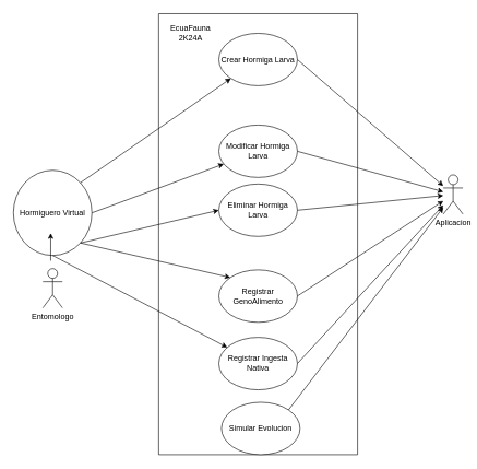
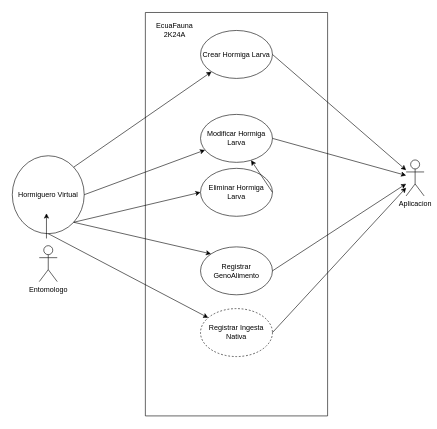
  <mxCell id="0" />
  <mxCell id="1" parent="0" />
  <mxCell id="2" value="Entomologo" style="shape=umlActor;verticalLabelPosition=bottom;verticalAlign=top;html=1;outlineConnect=0;" parent="1" vertex="1"><mxGeometry x="65" y="409" width="30" height="60" as="geometry" /></mxCell>
  <mxCell id="3" value="" style="swimlane;startSize=0;fillColor=none;" parent="1" vertex="1"><mxGeometry x="242" y="20" width="304" height="673" as="geometry" /></mxCell>
  <mxCell id="4" value="Crear Hormiga Larva" style="ellipse;whiteSpace=wrap;html=1;" parent="3" vertex="1"><mxGeometry x="92" y="30" width="120" height="80" as="geometry" /></mxCell>
  <mxCell id="5" value="Modificar Hormiga Larva" style="ellipse;whiteSpace=wrap;html=1;" parent="3" vertex="1"><mxGeometry x="92" y="170" width="120" height="80" as="geometry" /></mxCell>
- <mxCell id="6" value="Registrar Ingesta Nativa" style="ellipse;whiteSpace=wrap;html=1;" parent="3" vertex="1"><mxGeometry x="92" y="494" width="120" height="80" as="geometry" /></mxCell>
+ <mxCell id="6" value="Registrar Ingesta Nativa" style="ellipse;whiteSpace=wrap;html=1;dashed=1;" parent="3" vertex="1"><mxGeometry x="92" y="494" width="120" height="80" as="geometry" /></mxCell>
  <mxCell id="7" value="Registrar GenoAlimento" style="ellipse;whiteSpace=wrap;html=1;" parent="3" vertex="1"><mxGeometry x="92" y="391" width="120" height="80" as="geometry" /></mxCell>
  <mxCell id="8" value="Eliminar Hormiga Larva" style="ellipse;whiteSpace=wrap;html=1;" parent="3" vertex="1"><mxGeometry x="92" y="260" width="120" height="80" as="geometry" /></mxCell>
  <mxCell id="9" value="EcuaFauna 2K24A" style="text;html=1;strokeColor=none;fillColor=none;align=center;verticalAlign=middle;whiteSpace=wrap;rounded=0;" parent="3" vertex="1"><mxGeometry y="15" width="98" height="30" as="geometry" /></mxCell>
- <mxCell id="10" value="Simular Evolucion" style="ellipse;whiteSpace=wrap;html=1;" vertex="1" parent="3"><mxGeometry x="96" y="593" width="120" height="80" as="geometry" /></mxCell>
  <mxCell id="11" value="Aplicacion" style="shape=umlActor;verticalLabelPosition=bottom;verticalAlign=top;html=1;outlineConnect=0;fillColor=none;" parent="1" vertex="1"><mxGeometry x="677" y="266" width="30" height="60" as="geometry" /></mxCell>
  <mxCell id="12" style="edgeStyle=none;html=1;exitX=1;exitY=0;exitDx=0;exitDy=0;" parent="1" source="17" target="4" edge="1"><mxGeometry relative="1" as="geometry" /></mxCell>
  <mxCell id="13" style="edgeStyle=none;html=1;exitX=1;exitY=0.5;exitDx=0;exitDy=0;" parent="1" source="17" target="5" edge="1"><mxGeometry relative="1" as="geometry" /></mxCell>
  <mxCell id="14" style="edgeStyle=none;html=1;exitX=1;exitY=1;exitDx=0;exitDy=0;entryX=0;entryY=0.5;entryDx=0;entryDy=0;" parent="1" source="17" target="8" edge="1"><mxGeometry relative="1" as="geometry" /></mxCell>
  <mxCell id="15" style="edgeStyle=none;html=1;exitX=1;exitY=1;exitDx=0;exitDy=0;entryX=0;entryY=0;entryDx=0;entryDy=0;" parent="1" source="17" target="7" edge="1"><mxGeometry relative="1" as="geometry" /></mxCell>
  <mxCell id="16" style="edgeStyle=none;html=1;exitX=0.5;exitY=1;exitDx=0;exitDy=0;" parent="1" source="17" target="6" edge="1"><mxGeometry relative="1" as="geometry" /></mxCell>
  <mxCell id="17" value="Hormiguero Virtual" style="ellipse;whiteSpace=wrap;html=1;fillColor=none;" parent="1" vertex="1"><mxGeometry x="20" y="259" width="120" height="130" as="geometry" /></mxCell>
  <mxCell id="18" value="" style="endArrow=classic;html=1;" parent="1" edge="1"><mxGeometry width="50" height="50" relative="1" as="geometry"><mxPoint x="77" y="397" as="sourcePoint" /><mxPoint x="77" y="355" as="targetPoint" /></mxGeometry></mxCell>
  <mxCell id="19" style="edgeStyle=none;html=1;exitX=1;exitY=0.5;exitDx=0;exitDy=0;" parent="1" source="4" target="11" edge="1"><mxGeometry relative="1" as="geometry" /></mxCell>
  <mxCell id="20" style="edgeStyle=none;html=1;exitX=1;exitY=0.5;exitDx=0;exitDy=0;" parent="1" source="5" target="11" edge="1"><mxGeometry relative="1" as="geometry" /></mxCell>
- <mxCell id="21" style="edgeStyle=none;html=1;exitX=1;exitY=0.5;exitDx=0;exitDy=0;" parent="1" source="8" target="11" edge="1"><mxGeometry relative="1" as="geometry" /></mxCell>
+ <mxCell id="21" style="edgeStyle=none;html=1;exitX=1;exitY=0.5;exitDx=0;exitDy=0;" parent="1" source="8" target="5" edge="1"><mxGeometry relative="1" as="geometry" /></mxCell>
  <mxCell id="22" style="edgeStyle=none;html=1;exitX=1;exitY=0.5;exitDx=0;exitDy=0;" parent="1" source="7" target="11" edge="1"><mxGeometry relative="1" as="geometry" /></mxCell>
  <mxCell id="23" style="edgeStyle=none;html=1;exitX=1;exitY=0.5;exitDx=0;exitDy=0;" parent="1" source="6" target="11" edge="1"><mxGeometry relative="1" as="geometry" /></mxCell>
- <mxCell id="24" style="edgeStyle=none;html=1;exitX=1;exitY=0;exitDx=0;exitDy=0;" edge="1" parent="1" source="10" target="11"><mxGeometry relative="1" as="geometry" /></mxCell>
